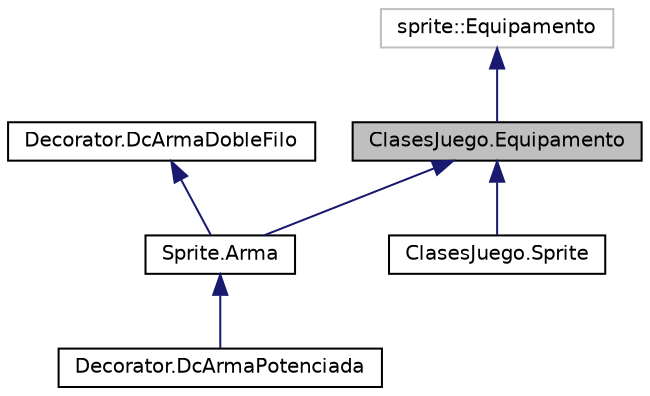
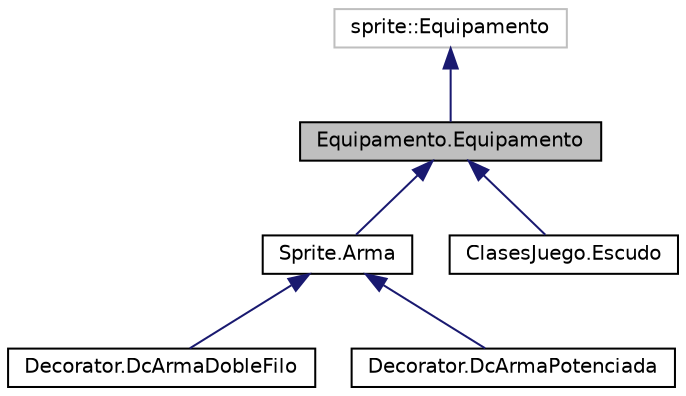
  digraph {
    node [color=black fillcolor=white fontname=Helvetica fontsize=10 shape=record style=filled]
    edge [color=midnightblue dir=back fontname=Helvetica fontsize=10 labelfontname=Helvetica labelfontsize=10 style=solid]
-   n1 [fillcolor=grey75 fontcolor=black height=0.2 label="ClasesJuego.Equipamento" width=0.4]
+   n1 [fillcolor=grey75 fontcolor=black height=0.2 label="Equipamento.Equipamento" width=0.4]
    n2 [height=0.2 label="Sprite.Arma" width=0.4]
-   n3 [height=0.2 label="ClasesJuego.Sprite" width=0.4]
+   n3 [height=0.2 label="ClasesJuego.Escudo" width=0.4]
    n4 [height=0.2 label="Decorator.DcArmaDobleFilo" width=0.4]
    n5 [height=0.2 label="Decorator.DcArmaPotenciada" width=0.4]
    n6 [color=grey75 height=0.2 label="sprite::Equipamento" width=0.4]
    n1 -> n2
    n1 -> n3
-   n4 -> n2
+   n2 -> n4
    n2 -> n5
    n6 -> n1
  }
